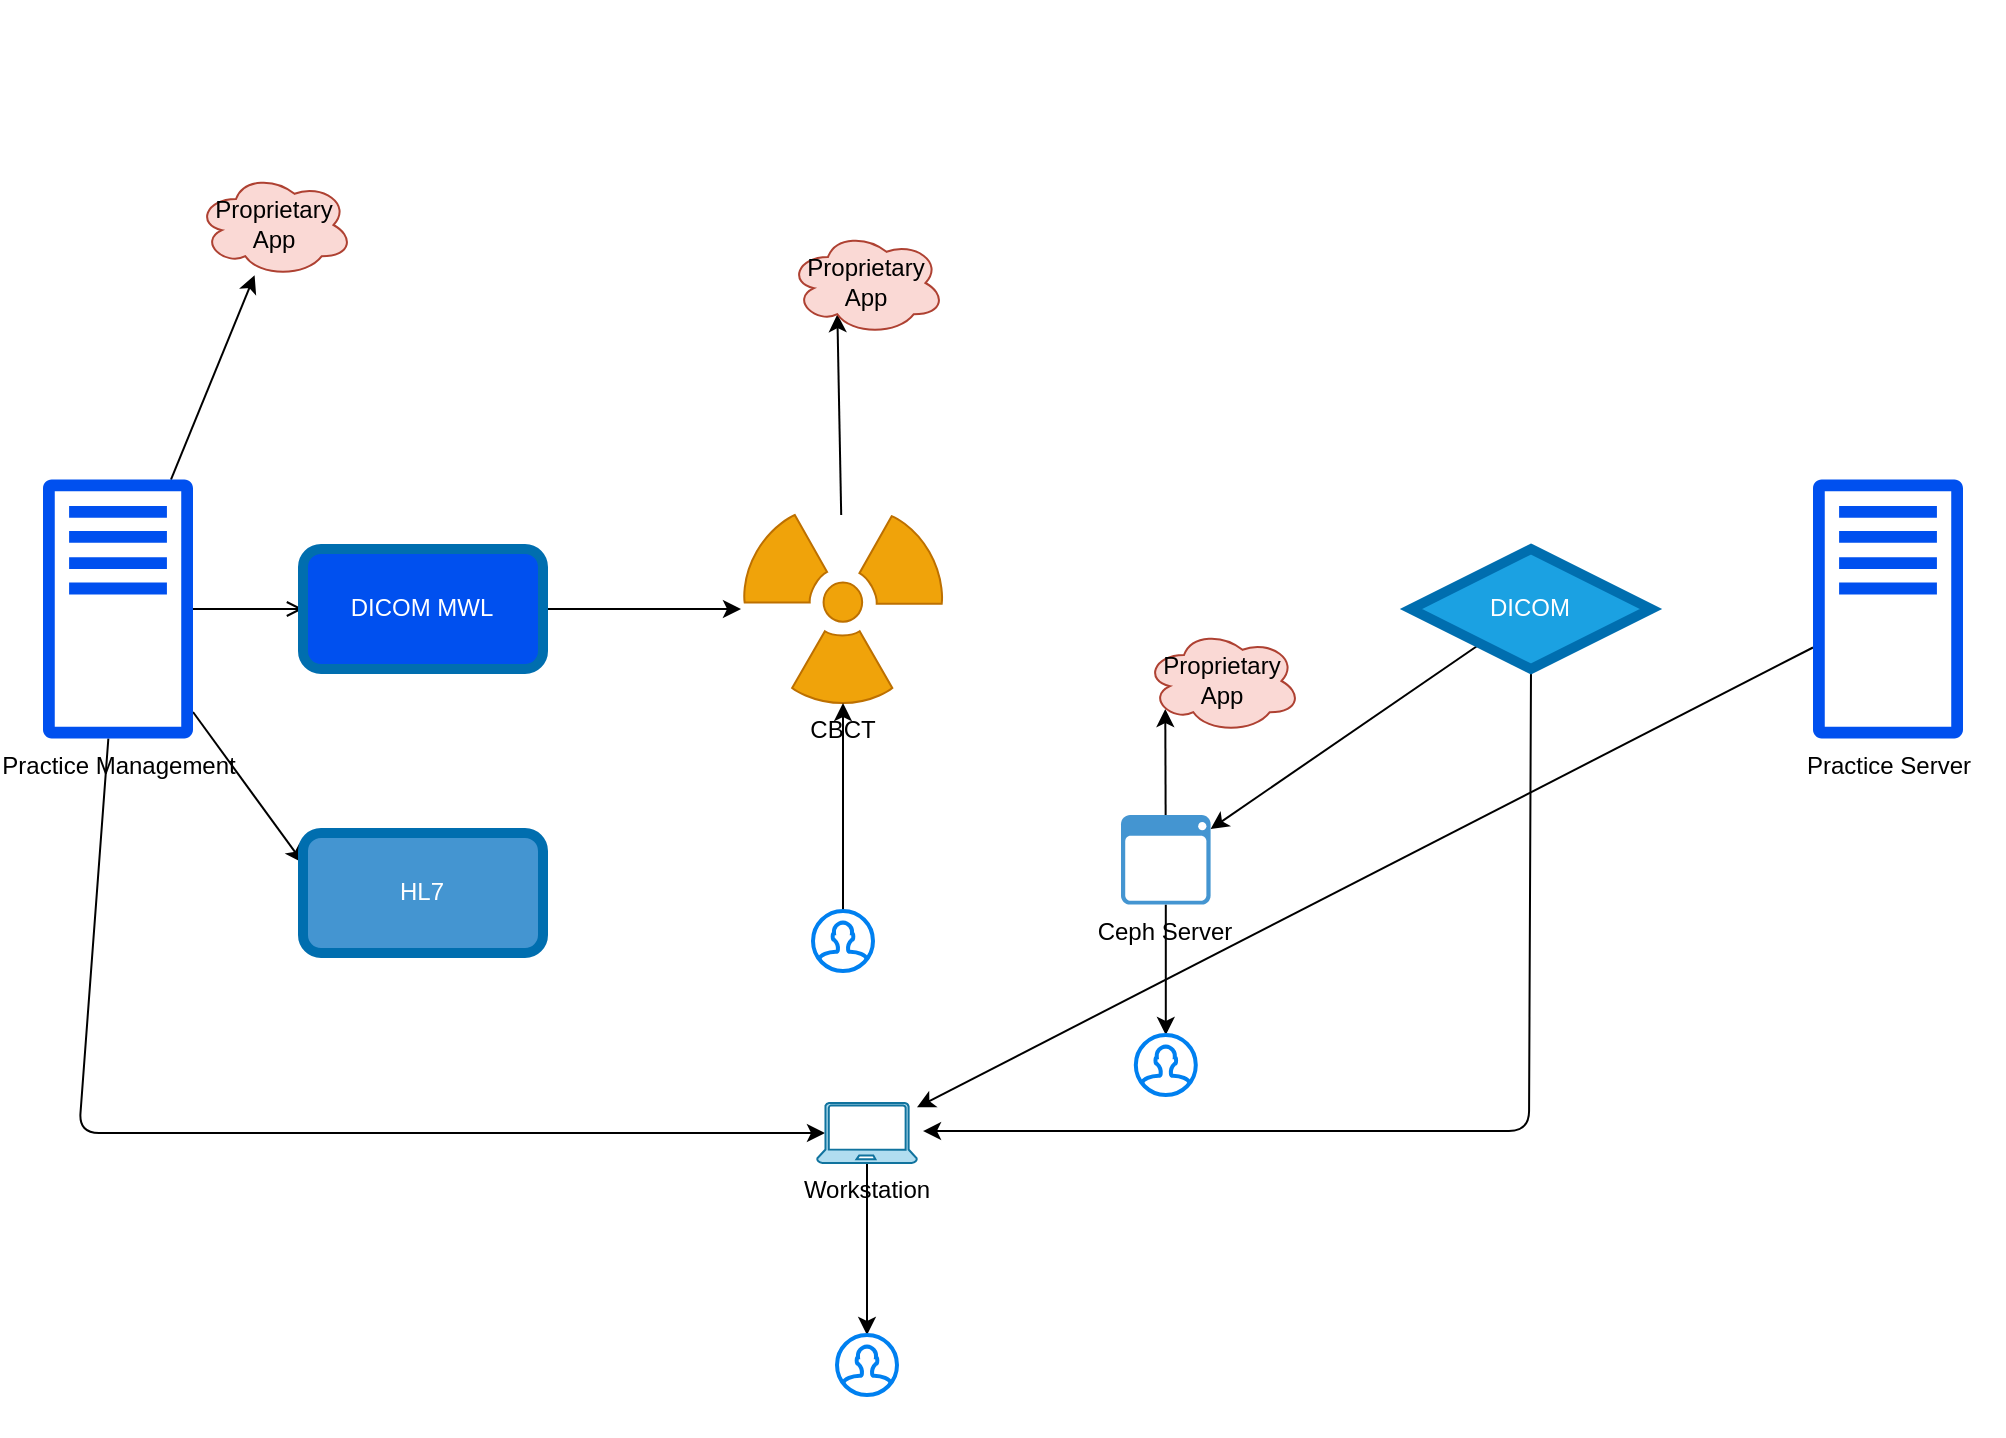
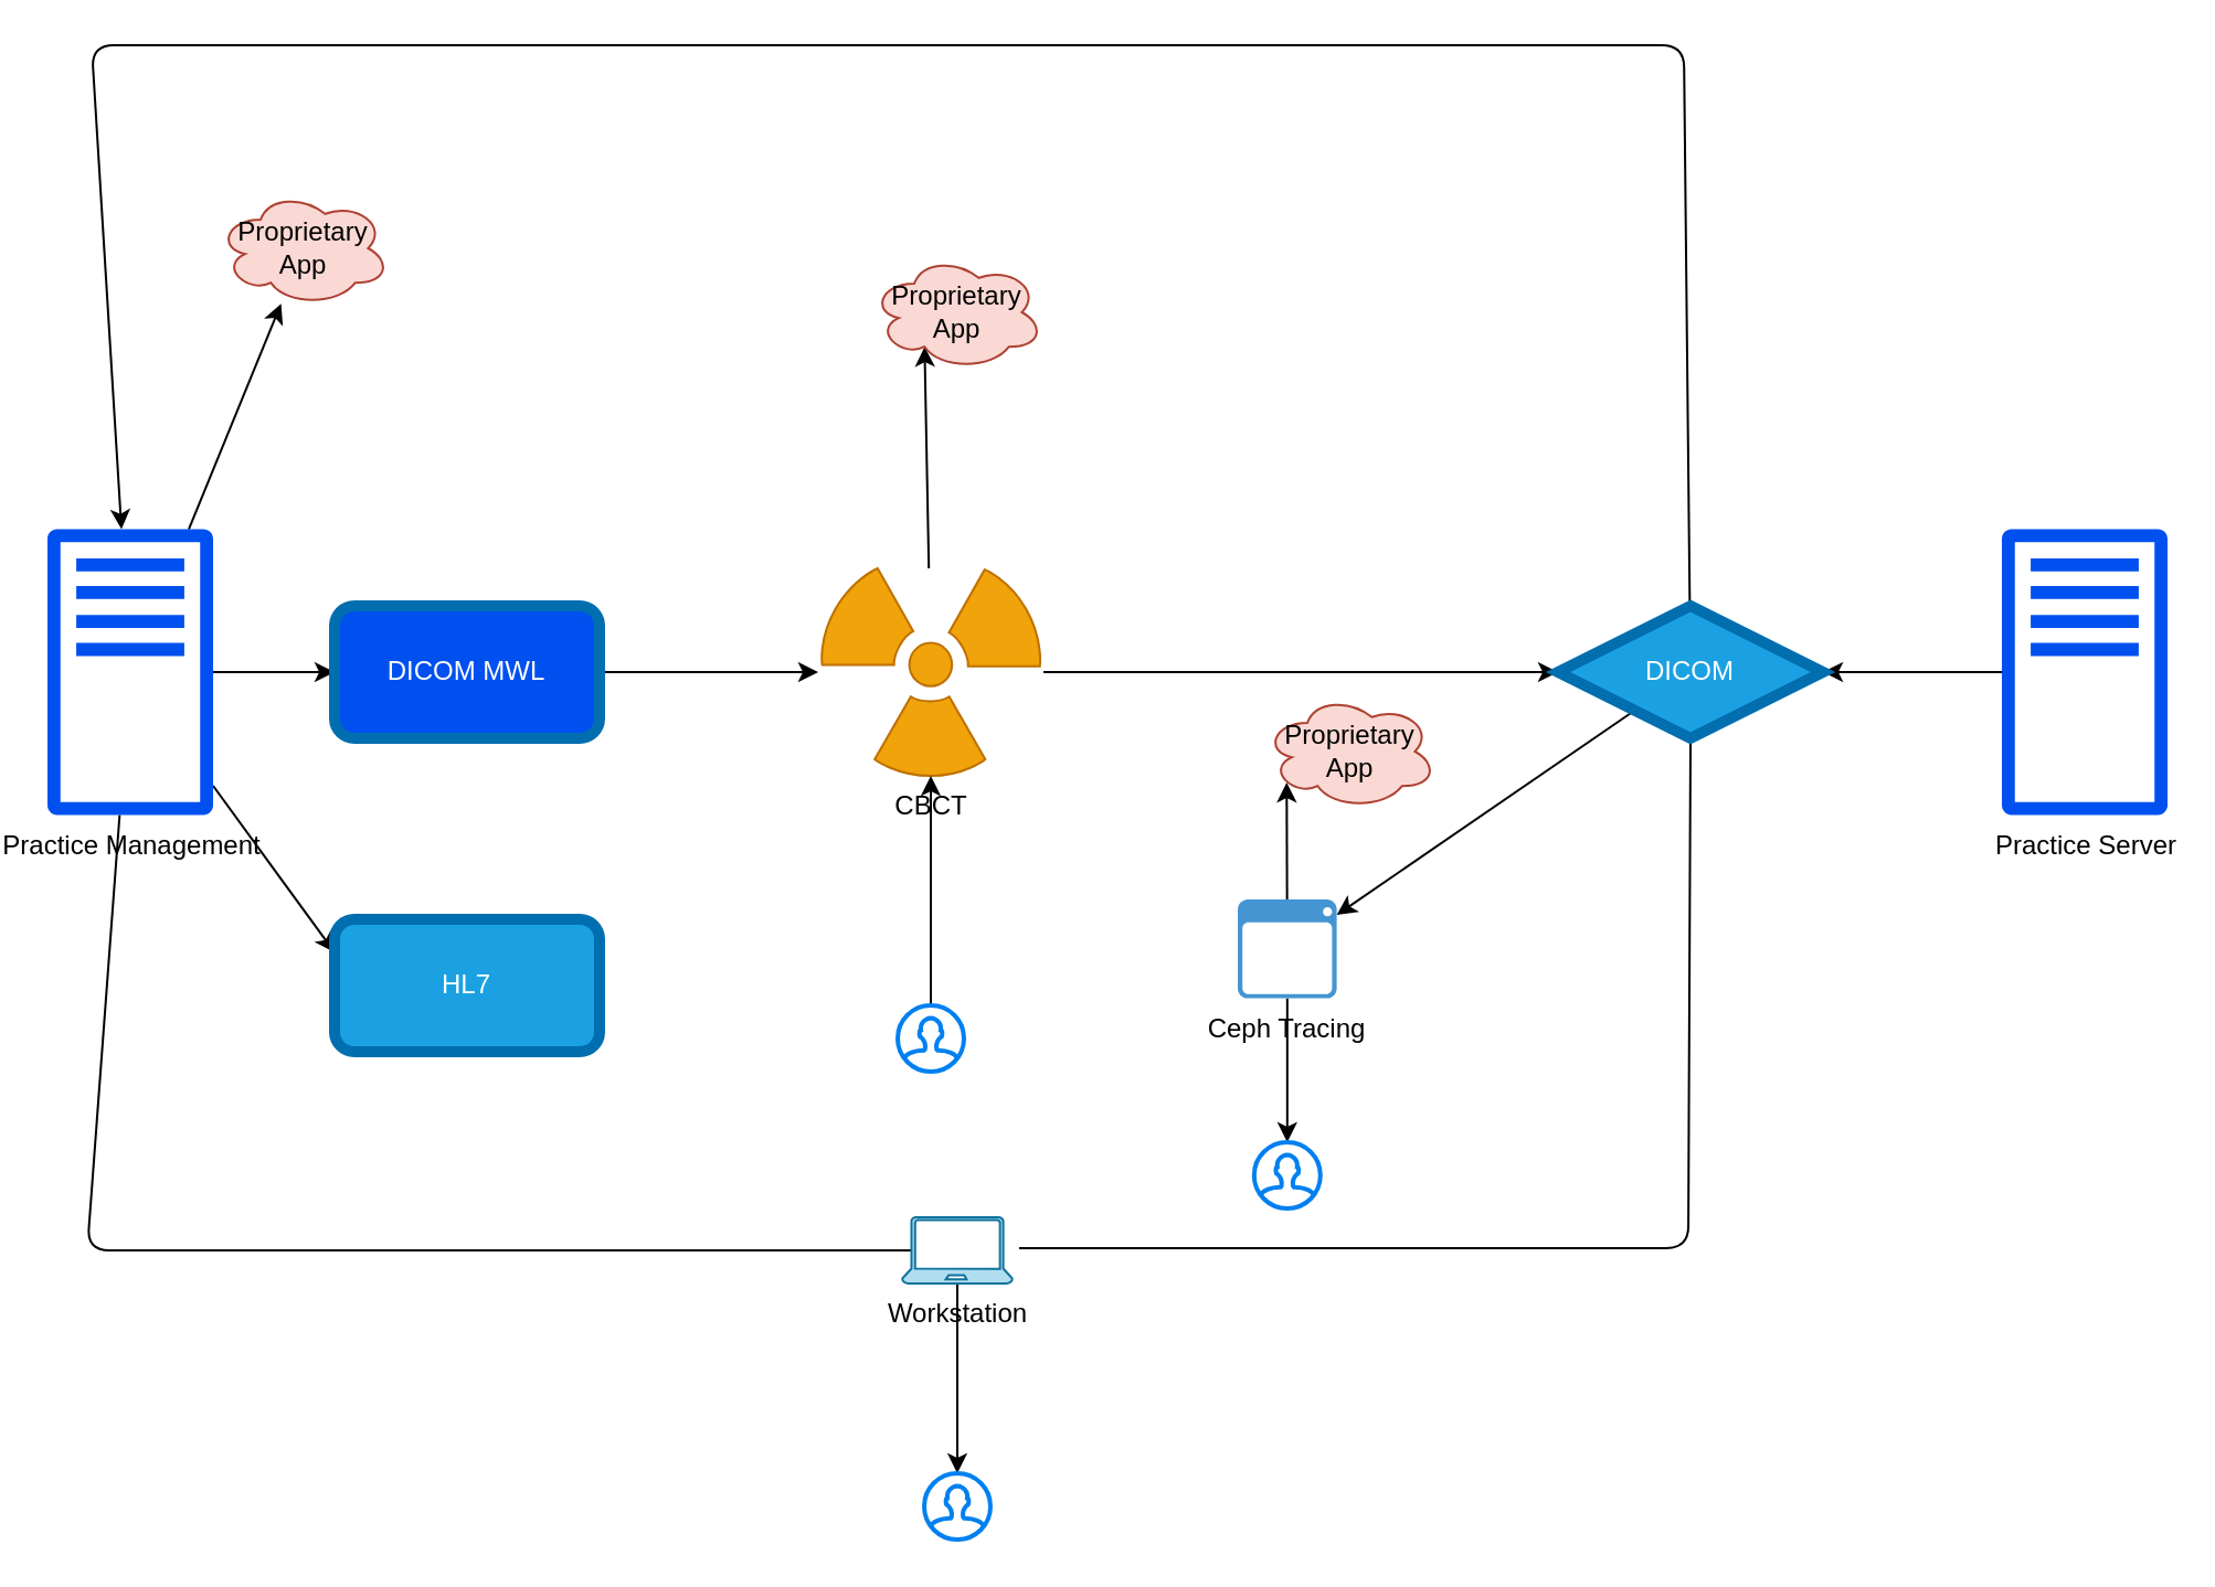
  <mxCell id="0" />
  <mxCell id="1" parent="0" />
- <mxCell id="3" style="edgeStyle=none;html=1;entryX=1.06;entryY=0.467;entryDx=0;entryDy=0;entryPerimeter=0;strokeColor=#000000;fontColor=#000000;exitX=0.5;exitY=1;exitDx=0;exitDy=0;" parent="1" source="30" target="18" edge="1"><mxGeometry relative="1" as="geometry"><Array as="points"><mxPoint x="763" y="565" /></Array></mxGeometry></mxCell>
+ <mxCell id="2" style="edgeStyle=none;html=1;strokeColor=#000000;fontColor=#000000;" parent="1" source="30" target="14" edge="1"><mxGeometry relative="1" as="geometry"><Array as="points"><mxPoint x="761" y="20" /><mxPoint x="430" y="20" /><mxPoint x="40" y="20" /></Array></mxGeometry></mxCell>
+ <mxCell id="3" style="edgeStyle=none;html=1;entryX=1.06;entryY=0.467;entryDx=0;entryDy=0;entryPerimeter=0;strokeColor=#000000;fontColor=#000000;exitX=0.5;exitY=1;exitDx=0;exitDy=0;endArrow=none;" parent="1" source="30" target="18" edge="1"><mxGeometry relative="1" as="geometry"><Array as="points"><mxPoint x="763" y="565" /></Array></mxGeometry></mxCell>
  <mxCell id="4" style="edgeStyle=none;html=1;strokeColor=#000000;fontColor=#000000;" parent="1" source="30" target="27" edge="1"><mxGeometry relative="1" as="geometry" /></mxCell>
- <mxCell id="5" style="edgeStyle=none;html=1;strokeColor=#000000;fontColor=#000000;" parent="1" source="6" target="18" edge="1"><mxGeometry relative="1" as="geometry" /></mxCell>
+ <mxCell id="5" style="edgeStyle=none;html=1;entryX=1;entryY=0.5;entryDx=0;entryDy=0;strokeColor=#000000;fontColor=#000000;" parent="1" source="6" target="30" edge="1"><mxGeometry relative="1" as="geometry" /></mxCell>
  <mxCell id="6" value="Practice Server" style="sketch=0;outlineConnect=0;fontColor=#000000;fillColor=#0050ef;strokeColor=#001DBC;dashed=0;verticalLabelPosition=bottom;verticalAlign=top;align=center;html=1;fontSize=12;fontStyle=0;aspect=fixed;pointerEvents=1;shape=mxgraph.aws4.traditional_server;" parent="1" vertex="1"><mxGeometry x="905" y="239" width="75" height="130" as="geometry" /></mxCell>
+ <mxCell id="7" style="edgeStyle=none;html=1;strokeColor=#000000;fontColor=#000000;" parent="1" source="9" target="30" edge="1"><mxGeometry relative="1" as="geometry" /></mxCell>
  <mxCell id="8" style="edgeStyle=none;html=1;entryX=0.31;entryY=0.8;entryDx=0;entryDy=0;entryPerimeter=0;strokeColor=#000000;fontColor=#000000;" parent="1" source="9" target="23" edge="1"><mxGeometry relative="1" as="geometry" /></mxCell>
  <mxCell id="9" value="&lt;font color=&quot;#000000&quot;&gt;CBCT&lt;/font&gt;" style="shape=mxgraph.signs.safety.radiation;html=1;pointerEvents=1;fillColor=#f0a30a;strokeColor=#BD7000;verticalLabelPosition=bottom;verticalAlign=top;align=center;fontColor=#000000;" parent="1" vertex="1"><mxGeometry x="369" y="257" width="102" height="94" as="geometry" /></mxCell>
- <mxCell id="10" style="edgeStyle=none;html=1;entryX=0;entryY=0.5;entryDx=0;entryDy=0;strokeColor=#000000;fontColor=#000000;endArrow=open;" parent="1" source="14" target="16" edge="1"><mxGeometry relative="1" as="geometry" /></mxCell>
- <mxCell id="11" style="edgeStyle=none;html=1;entryX=0.08;entryY=0.5;entryDx=0;entryDy=0;entryPerimeter=0;strokeColor=#000000;fontColor=#000000;" parent="1" source="14" target="18" edge="1"><mxGeometry relative="1" as="geometry"><Array as="points"><mxPoint x="38" y="566" /></Array></mxGeometry></mxCell>
+ <mxCell id="10" style="edgeStyle=none;html=1;entryX=0;entryY=0.5;entryDx=0;entryDy=0;strokeColor=#000000;fontColor=#000000;" parent="1" source="14" target="16" edge="1"><mxGeometry relative="1" as="geometry" /></mxCell>
+ <mxCell id="11" style="edgeStyle=none;html=1;entryX=0.08;entryY=0.5;entryDx=0;entryDy=0;entryPerimeter=0;strokeColor=#000000;fontColor=#000000;endArrow=none;" parent="1" source="14" target="18" edge="1"><mxGeometry relative="1" as="geometry"><Array as="points"><mxPoint x="38" y="566" /></Array></mxGeometry></mxCell>
  <mxCell id="12" style="edgeStyle=none;html=1;entryX=0;entryY=0.25;entryDx=0;entryDy=0;strokeColor=#000000;" parent="1" source="14" target="22" edge="1"><mxGeometry relative="1" as="geometry" /></mxCell>
  <mxCell id="13" style="edgeStyle=none;html=1;strokeColor=#000000;fontColor=#000000;" parent="1" source="14" target="24" edge="1"><mxGeometry relative="1" as="geometry" /></mxCell>
  <mxCell id="14" value="Practice Management" style="sketch=0;outlineConnect=0;fillColor=#0050ef;strokeColor=#001DBC;dashed=0;verticalLabelPosition=bottom;verticalAlign=top;align=center;html=1;fontSize=12;fontStyle=0;aspect=fixed;pointerEvents=1;shape=mxgraph.aws4.traditional_server;fontColor=#000000;" parent="1" vertex="1"><mxGeometry x="20" y="239" width="75" height="130" as="geometry" /></mxCell>
  <mxCell id="15" style="edgeStyle=none;html=1;strokeColor=#000000;fontColor=#000000;" parent="1" source="16" target="9" edge="1"><mxGeometry relative="1" as="geometry" /></mxCell>
  <mxCell id="16" value="DICOM MWL" style="rounded=1;whiteSpace=wrap;html=1;fontColor=#ffffff;fillColor=#0050ef;strokeColor=#006EAF;strokeWidth=5;" parent="1" vertex="1"><mxGeometry x="150" y="274" width="120" height="60" as="geometry" /></mxCell>
  <mxCell id="17" style="edgeStyle=none;html=1;strokeColor=#000000;fontColor=#000000;" parent="1" source="18" target="19" edge="1"><mxGeometry relative="1" as="geometry" /></mxCell>
  <mxCell id="18" value="&lt;font color=&quot;#000000&quot;&gt;Workstation&lt;/font&gt;" style="verticalLabelPosition=bottom;html=1;verticalAlign=top;align=center;shape=mxgraph.azure.laptop;pointerEvents=1;strokeWidth=1;fillColor=#b1ddf0;strokeColor=#10739e;" parent="1" vertex="1"><mxGeometry x="407" y="551" width="50" height="30" as="geometry" /></mxCell>
  <mxCell id="19" value="" style="html=1;verticalLabelPosition=bottom;align=center;labelBackgroundColor=#ffffff;verticalAlign=top;strokeWidth=2;strokeColor=#0080F0;shadow=0;dashed=0;shape=mxgraph.ios7.icons.user;fontColor=#000000;fillColor=none;" parent="1" vertex="1"><mxGeometry x="417" y="667" width="30" height="30" as="geometry" /></mxCell>
  <mxCell id="20" style="edgeStyle=none;html=1;strokeColor=#000000;fontColor=#000000;" parent="1" source="21" target="9" edge="1"><mxGeometry relative="1" as="geometry" /></mxCell>
  <mxCell id="21" value="" style="html=1;verticalLabelPosition=bottom;align=center;labelBackgroundColor=#ffffff;verticalAlign=top;strokeWidth=2;strokeColor=#0080F0;shadow=0;dashed=0;shape=mxgraph.ios7.icons.user;fontColor=#000000;fillColor=none;" parent="1" vertex="1"><mxGeometry x="405" y="455" width="30" height="30" as="geometry" /></mxCell>
- <mxCell id="22" value="HL7" style="rounded=1;whiteSpace=wrap;html=1;fontColor=#ffffff;fillColor=#4495d1;strokeColor=#006EAF;strokeWidth=5;" parent="1" vertex="1"><mxGeometry x="150" y="416" width="120" height="60" as="geometry" /></mxCell>
+ <mxCell id="22" value="HL7" style="rounded=1;whiteSpace=wrap;html=1;fontColor=#ffffff;fillColor=#1ba1e2;strokeColor=#006EAF;strokeWidth=5;" parent="1" vertex="1"><mxGeometry x="150" y="416" width="120" height="60" as="geometry" /></mxCell>
  <mxCell id="23" value="Proprietary App" style="ellipse;shape=cloud;whiteSpace=wrap;html=1;fillColor=#fad9d5;strokeColor=#ae4132;fontColor=#000000;" parent="1" vertex="1"><mxGeometry x="393" y="115" width="78" height="52" as="geometry" /></mxCell>
  <mxCell id="24" value="Proprietary App" style="ellipse;shape=cloud;whiteSpace=wrap;html=1;fillColor=#fad9d5;strokeColor=#ae4132;fontColor=#000000;" parent="1" vertex="1"><mxGeometry x="97" y="86" width="78" height="52" as="geometry" /></mxCell>
  <mxCell id="25" style="edgeStyle=none;html=1;strokeColor=#000000;fontColor=#000000;" parent="1" source="27" target="28" edge="1"><mxGeometry relative="1" as="geometry" /></mxCell>
  <mxCell id="26" style="edgeStyle=none;html=1;entryX=0.13;entryY=0.77;entryDx=0;entryDy=0;entryPerimeter=0;strokeColor=#000000;fontColor=#000000;" parent="1" source="27" target="29" edge="1"><mxGeometry relative="1" as="geometry" /></mxCell>
- <mxCell id="27" value="Ceph Server" style="shadow=0;dashed=0;html=1;strokeColor=none;fillColor=#4495D1;labelPosition=center;verticalLabelPosition=bottom;verticalAlign=top;align=center;outlineConnect=0;shape=mxgraph.veeam.interface;fontColor=#000000;" parent="1" vertex="1"><mxGeometry x="559" y="407" width="44.8" height="44.8" as="geometry" /></mxCell>
+ <mxCell id="27" value="Ceph Tracing" style="shadow=0;dashed=0;html=1;strokeColor=none;fillColor=#4495D1;labelPosition=center;verticalLabelPosition=bottom;verticalAlign=top;align=center;outlineConnect=0;shape=mxgraph.veeam.interface;fontColor=#000000;" parent="1" vertex="1"><mxGeometry x="559" y="407" width="44.8" height="44.8" as="geometry" /></mxCell>
  <mxCell id="28" value="" style="html=1;verticalLabelPosition=bottom;align=center;labelBackgroundColor=#ffffff;verticalAlign=top;strokeWidth=2;strokeColor=#0080F0;shadow=0;dashed=0;shape=mxgraph.ios7.icons.user;fontColor=#000000;fillColor=none;" parent="1" vertex="1"><mxGeometry x="566.4" y="517" width="30" height="30" as="geometry" /></mxCell>
  <mxCell id="29" value="Proprietary App" style="ellipse;shape=cloud;whiteSpace=wrap;html=1;fillColor=#fad9d5;strokeColor=#ae4132;fontColor=#000000;" parent="1" vertex="1"><mxGeometry x="571" y="314" width="78" height="52" as="geometry" /></mxCell>
  <mxCell id="30" value="DICOM" style="rhombus;whiteSpace=wrap;html=1;fontColor=#ffffff;fillColor=#1ba1e2;strokeColor=#006EAF;strokeWidth=5;" parent="1" vertex="1"><mxGeometry x="704" y="274" width="120" height="60" as="geometry" /></mxCell>
